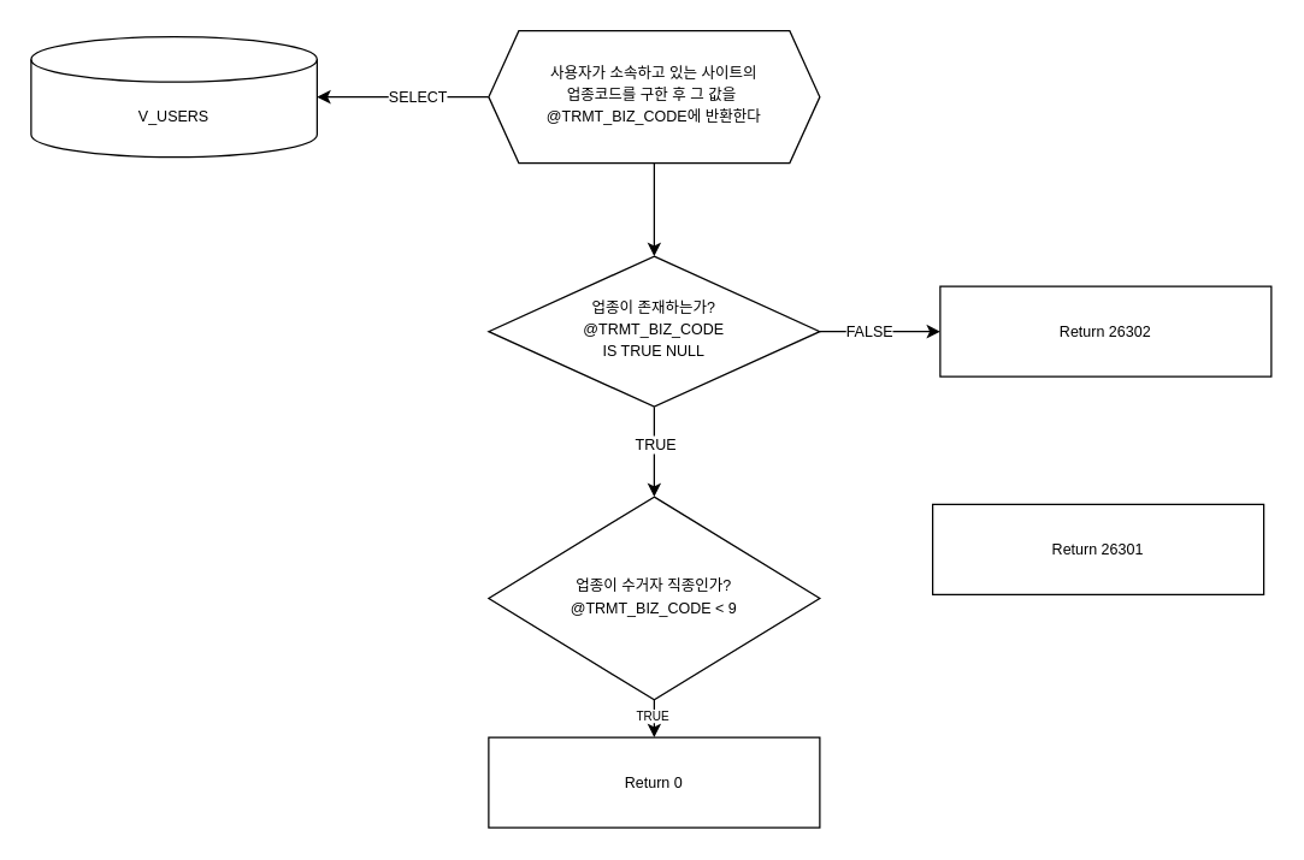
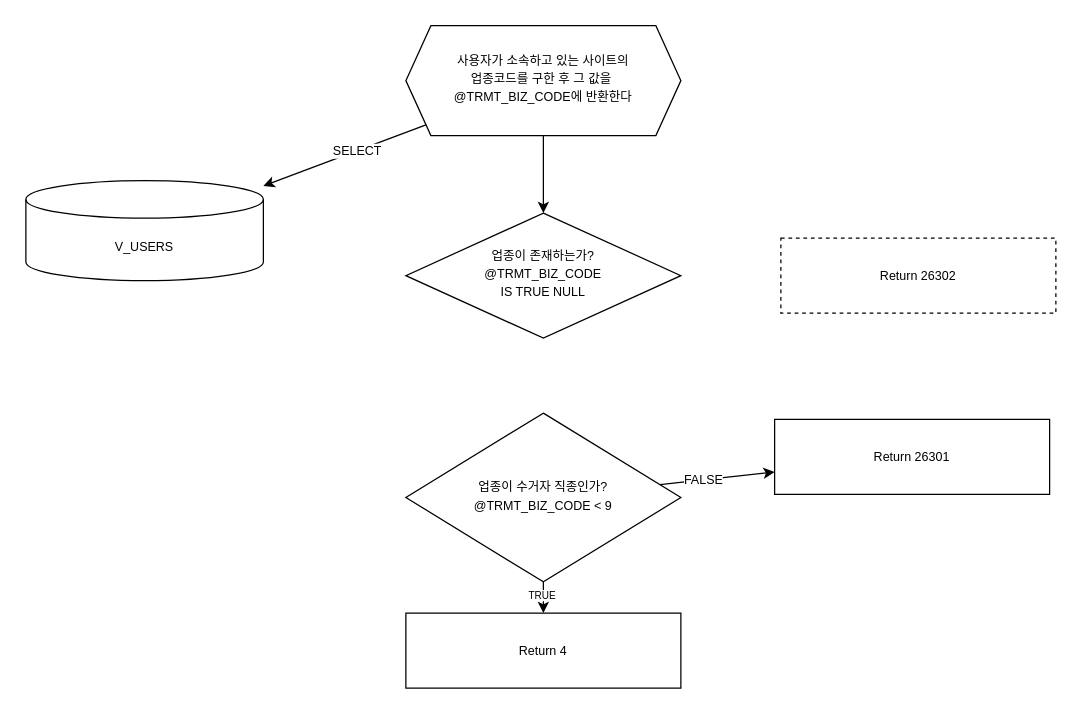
  <mxCell id="0" />
  <mxCell id="1" parent="0" />
  <mxCell id="2" value="" style="edgeStyle=orthogonalEdgeStyle;rounded=0;orthogonalLoop=1;jettySize=auto;html=1;fontSize=8;entryX=0.5;entryY=0;entryDx=0;entryDy=0;" edge="1" parent="1" source="5" target="16"><mxGeometry relative="1" as="geometry"><mxPoint x="434" y="182" as="targetPoint" /></mxGeometry></mxCell>
  <mxCell id="3" value="" style="edgeStyle=none;html=1;fontSize=10;" edge="1" parent="1" source="5" target="13"><mxGeometry relative="1" as="geometry" /></mxCell>
  <mxCell id="4" value="SELECT" style="edgeLabel;html=1;align=center;verticalAlign=middle;resizable=0;points=[];fontSize=10;" vertex="1" connectable="0" parent="3"><mxGeometry x="-0.156" y="-1" relative="1" as="geometry"><mxPoint as="offset" /></mxGeometry></mxCell>
  <mxCell id="5" value="&lt;span style=&quot;font-size: 10px&quot;&gt;사용자가 소속하고 있는 사이트의 &lt;br&gt;업종코드를 구한 후 그 값을&amp;nbsp;&lt;br&gt;@TRMT_BIZ_CODE에 반환한다&lt;/span&gt;" style="shape=hexagon;perimeter=hexagonPerimeter2;whiteSpace=wrap;html=1;fixedSize=1;shadow=0;strokeWidth=1;spacing=6;spacingTop=-4;" vertex="1" parent="1"><mxGeometry x="324" y="20" width="220" height="88" as="geometry" /></mxCell>
- <mxCell id="6" value="" style="edgeStyle=orthogonalEdgeStyle;rounded=0;orthogonalLoop=1;jettySize=auto;html=1;fontSize=8;exitX=0.5;exitY=1;exitDx=0;exitDy=0;" edge="1" parent="1" source="16" target="12"><mxGeometry relative="1" as="geometry"><mxPoint x="434" y="262" as="sourcePoint" /></mxGeometry></mxCell>
- <mxCell id="7" value="TRUE" style="edgeLabel;html=1;align=center;verticalAlign=middle;resizable=0;points=[];fontSize=10;" vertex="1" connectable="0" parent="6"><mxGeometry x="-0.207" relative="1" as="geometry"><mxPoint as="offset" /></mxGeometry></mxCell>
  <mxCell id="8" value="" style="edgeStyle=orthogonalEdgeStyle;rounded=0;orthogonalLoop=1;jettySize=auto;html=1;fontSize=8;" edge="1" parent="1" source="12"><mxGeometry relative="1" as="geometry"><mxPoint x="434" y="490" as="targetPoint" /></mxGeometry></mxCell>
  <mxCell id="9" value="TRUE" style="edgeLabel;html=1;align=center;verticalAlign=middle;resizable=0;points=[];fontSize=8;" vertex="1" connectable="0" parent="8"><mxGeometry x="-0.244" y="-2" relative="1" as="geometry"><mxPoint as="offset" /></mxGeometry></mxCell>
+ <mxCell id="10" value="" style="edgeStyle=none;html=1;fontSize=10;" edge="1" parent="1" source="12" target="19"><mxGeometry relative="1" as="geometry" /></mxCell>
+ <mxCell id="11" value="FALSE" style="edgeLabel;html=1;align=center;verticalAlign=middle;resizable=0;points=[];fontSize=10;" vertex="1" connectable="0" parent="10"><mxGeometry x="-0.248" y="1" relative="1" as="geometry"><mxPoint as="offset" /></mxGeometry></mxCell>
  <mxCell id="12" value="&lt;span style=&quot;font-size: 10px&quot;&gt;업종이 수거자 직종인가?&lt;br&gt;@TRMT_BIZ_CODE &amp;lt; 9&lt;/span&gt;" style="rhombus;whiteSpace=wrap;html=1;shadow=0;strokeWidth=1;spacing=6;spacingTop=-4;" vertex="1" parent="1"><mxGeometry x="324" y="330" width="220" height="135" as="geometry" /></mxCell>
- <mxCell id="13" value="&lt;font style=&quot;font-size: 10px&quot;&gt;V_USERS&lt;/font&gt;" style="shape=cylinder3;whiteSpace=wrap;html=1;boundedLbl=1;backgroundOutline=1;size=15;" vertex="1" parent="1"><mxGeometry x="20" y="24" width="190" height="80" as="geometry" /></mxCell>
- <mxCell id="14" value="" style="edgeStyle=none;html=1;fontSize=10;" edge="1" parent="1" source="16" target="18"><mxGeometry relative="1" as="geometry" /></mxCell>
- <mxCell id="15" value="FALSE" style="edgeLabel;html=1;align=center;verticalAlign=middle;resizable=0;points=[];fontSize=10;" vertex="1" connectable="0" parent="14"><mxGeometry x="-0.204" y="1" relative="1" as="geometry"><mxPoint as="offset" /></mxGeometry></mxCell>
+ <mxCell id="13" value="&lt;font style=&quot;font-size: 10px&quot;&gt;V_USERS&lt;/font&gt;" style="shape=cylinder3;whiteSpace=wrap;html=1;boundedLbl=1;backgroundOutline=1;size=15;" vertex="1" parent="1"><mxGeometry x="20" y="144" width="190" height="80" as="geometry" /></mxCell>
  <mxCell id="16" value="&lt;span style=&quot;font-size: 10px&quot;&gt;업종이 존재하는가?&lt;br&gt;@TRMT_BIZ_CODE &lt;br&gt;IS TRUE NULL&lt;/span&gt;" style="rhombus;whiteSpace=wrap;html=1;shadow=0;strokeWidth=1;spacing=6;spacingTop=-4;" vertex="1" parent="1"><mxGeometry x="324" y="170" width="220" height="100" as="geometry" /></mxCell>
- <mxCell id="17" value="Return 0" style="rounded=0;whiteSpace=wrap;html=1;fontSize=10;" vertex="1" parent="1"><mxGeometry x="324" y="490" width="220" height="60" as="geometry" /></mxCell>
- <mxCell id="18" value="Return 26302" style="rounded=0;whiteSpace=wrap;html=1;fontSize=10;" vertex="1" parent="1"><mxGeometry x="624" y="190" width="220" height="60" as="geometry" /></mxCell>
+ <mxCell id="17" value="Return 4" style="rounded=0;whiteSpace=wrap;html=1;fontSize=10;" vertex="1" parent="1"><mxGeometry x="324" y="490" width="220" height="60" as="geometry" /></mxCell>
+ <mxCell id="18" value="Return 26302" style="rounded=0;whiteSpace=wrap;html=1;fontSize=10;dashed=1;" vertex="1" parent="1"><mxGeometry x="624" y="190" width="220" height="60" as="geometry" /></mxCell>
  <mxCell id="19" value="Return 26301" style="rounded=0;whiteSpace=wrap;html=1;fontSize=10;" vertex="1" parent="1"><mxGeometry x="619" y="335" width="220" height="60" as="geometry" /></mxCell>
